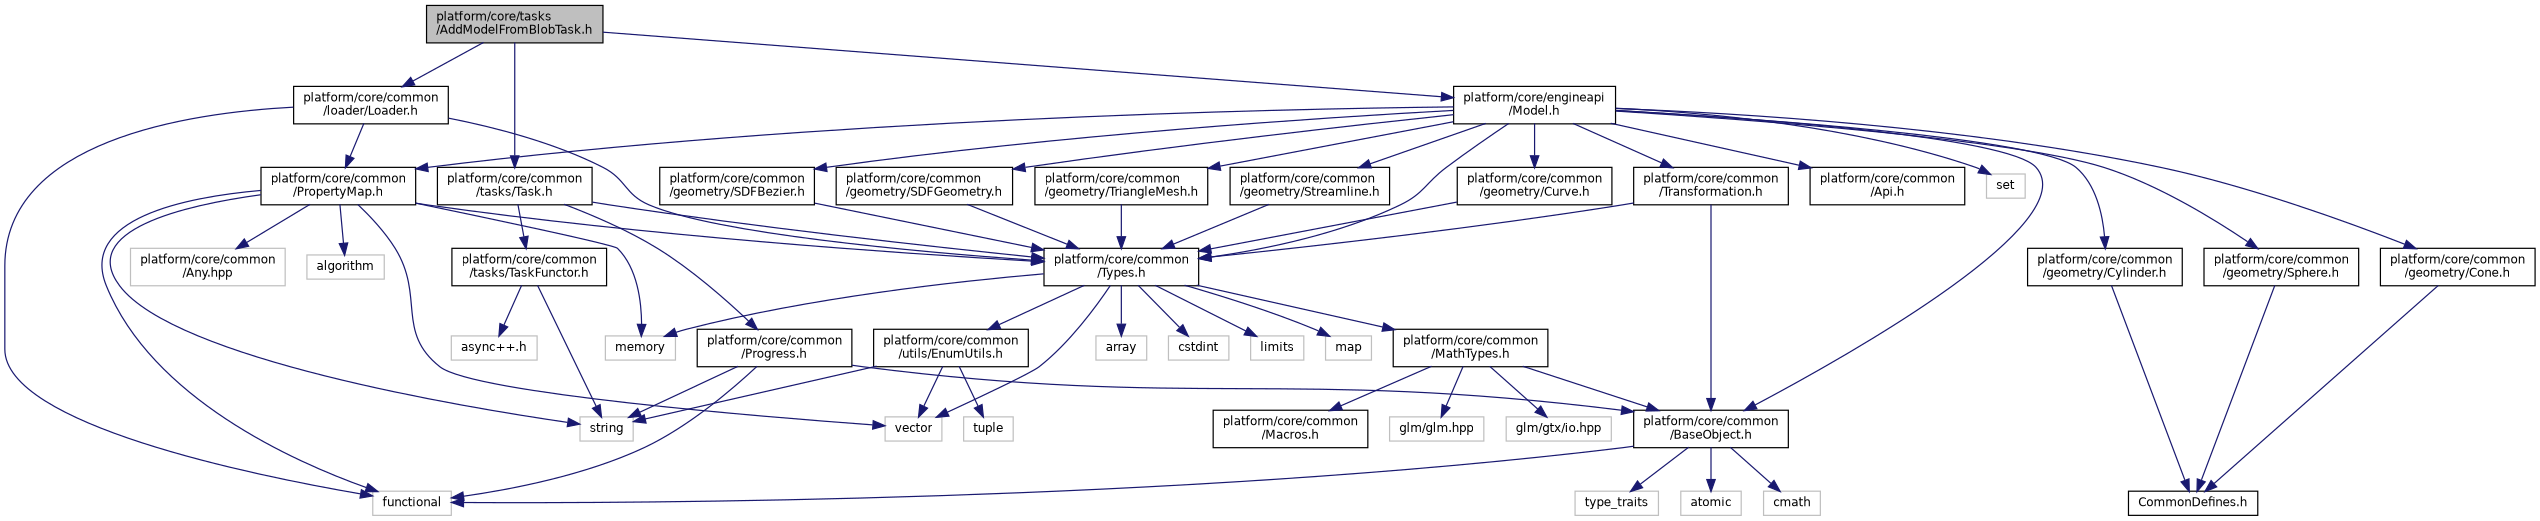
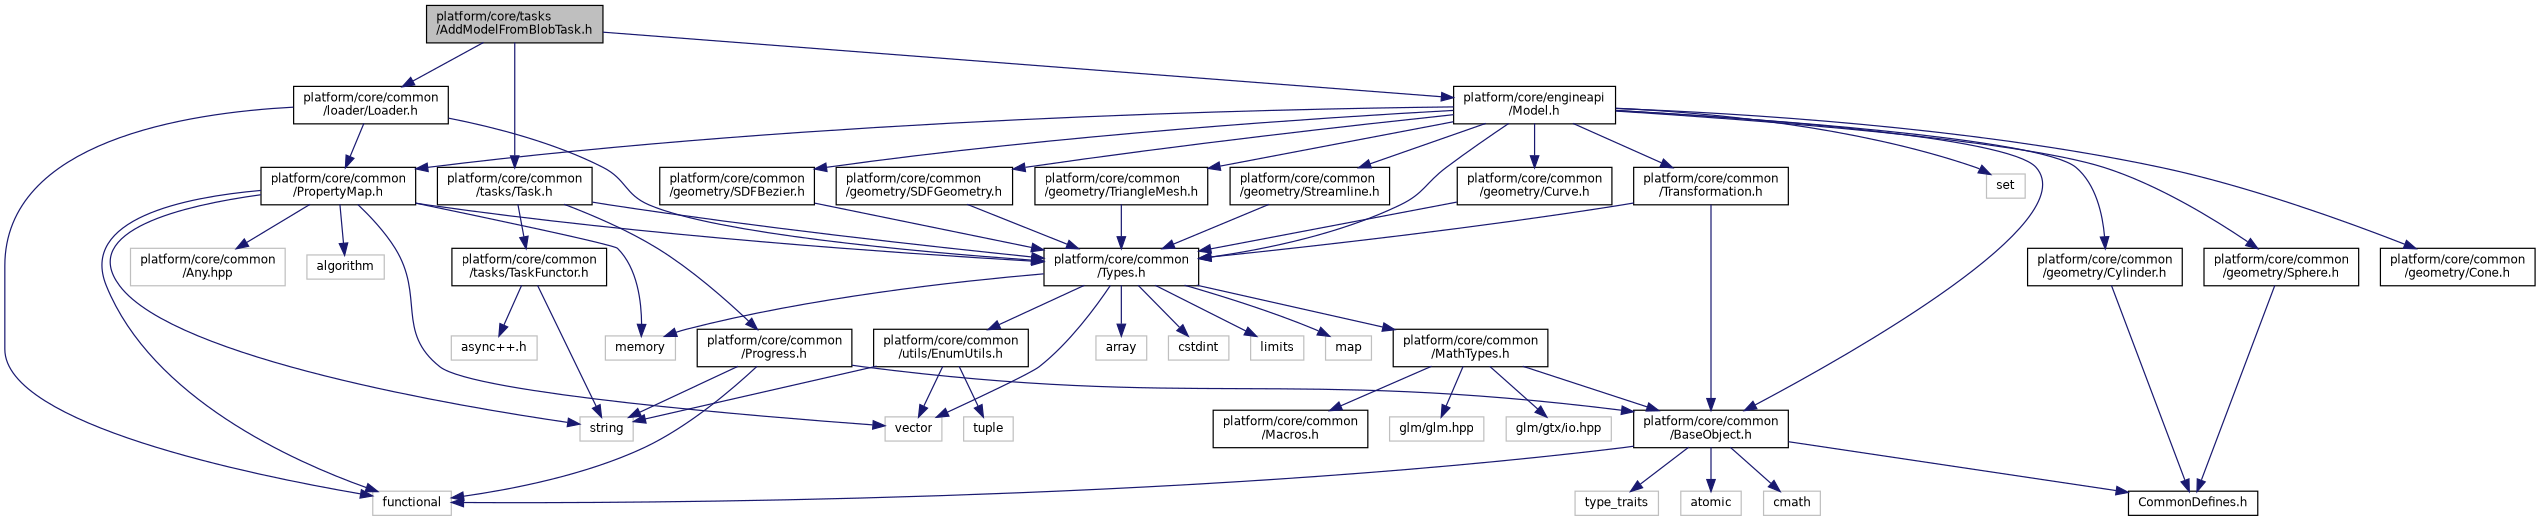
  digraph {
    node [color=black fillcolor=white fontname=Helvetica fontsize=10 shape=record style=filled]
    edge [color=midnightblue fontname=Helvetica fontsize=10 labelfontname=Helvetica labelfontsize=10 style=solid]
    n1 [fillcolor=grey75 fontcolor=black height=0.2 label="platform/core/tasks\l/AddModelFromBlobTask.h" width=0.4]
    n2 [height=0.2 label="platform/core/common\l/loader/Loader.h" width=0.4]
    n3 [height=0.2 label="platform/core/common\l/tasks/Task.h" width=0.4]
    n4 [height=0.2 label="platform/core/engineapi\l/Model.h" width=0.4]
    n5 [height=0.2 label="platform/core/common\l/PropertyMap.h" width=0.4]
    n6 [height=0.2 label="platform/core/common\l/Types.h" width=0.4]
    n7 [color=grey75 height=0.2 label=functional width=0.4]
    n8 [height=0.2 label="platform/core/common\l/Progress.h" width=0.4]
    n9 [height=0.2 label="platform/core/common\l/tasks/TaskFunctor.h" width=0.4]
    n10 [height=0.2 label="platform/core/common\l/BaseObject.h" width=0.4]
-   n11 [height=0.2 label="platform/core/common\l/Api.h" width=0.4]
    n12 [height=0.2 label="platform/core/common\l/Transformation.h" width=0.4]
    n13 [height=0.2 label="platform/core/common\l/geometry/Cone.h" width=0.4]
    n14 [height=0.2 label="platform/core/common\l/geometry/Curve.h" width=0.4]
    n15 [height=0.2 label="platform/core/common\l/geometry/Cylinder.h" width=0.4]
    n16 [height=0.2 label="platform/core/common\l/geometry/SDFBezier.h" width=0.4]
    n17 [height=0.2 label="platform/core/common\l/geometry/SDFGeometry.h" width=0.4]
    n18 [height=0.2 label="platform/core/common\l/geometry/Sphere.h" width=0.4]
    n19 [height=0.2 label="platform/core/common\l/geometry/Streamline.h" width=0.4]
    n20 [height=0.2 label="platform/core/common\l/geometry/TriangleMesh.h" width=0.4]
    n21 [color=grey75 height=0.2 label=set width=0.4]
    n22 [color=grey75 height=0.2 label=vector width=0.4]
    n23 [color=grey75 height=0.2 label=string width=0.4]
    n24 [color=grey75 height=0.2 label=memory width=0.4]
    n25 [color=grey75 height=0.2 label="platform/core/common\l/Any.hpp" width=0.4]
    n26 [color=grey75 height=0.2 label=algorithm width=0.4]
    n27 [height=0.2 label="platform/core/common\l/MathTypes.h" width=0.4]
    n28 [height=0.2 label="platform/core/common\l/utils/EnumUtils.h" width=0.4]
    n29 [color=grey75 height=0.2 label=array width=0.4]
    n30 [color=grey75 height=0.2 label=cstdint width=0.4]
    n31 [color=grey75 height=0.2 label=limits width=0.4]
    n32 [color=grey75 height=0.2 label=map width=0.4]
    n33 [color=grey75 height=0.2 label="glm/glm.hpp" width=0.4]
    n34 [color=grey75 height=0.2 label="glm/gtx/io.hpp" width=0.4]
    n35 [height=0.2 label="platform/core/common\l/Macros.h" width=0.4]
    n36 [color=grey75 height=0.2 label=tuple width=0.4]
    n37 [color=grey75 height=0.2 label=atomic width=0.4]
    n38 [color=grey75 height=0.2 label=cmath width=0.4]
    n39 [color=grey75 height=0.2 label=type_traits width=0.4]
    n40 [color=grey75 height=0.2 label="async++.h" width=0.4]
    n41 [height=0.2 label="CommonDefines.h" width=0.4]
    n1 -> n2
    n1 -> n3
    n1 -> n4
    n2 -> n5
    n2 -> n6
    n2 -> n7
    n3 -> n6
    n3 -> n8
    n3 -> n9
    n4 -> n5
    n4 -> n6
    n4 -> n10
-   n4 -> n11
    n4 -> n12
    n4 -> n13
    n4 -> n14
    n4 -> n15
    n4 -> n16
    n4 -> n17
    n4 -> n18
    n4 -> n19
    n4 -> n20
    n4 -> n21
    n5 -> n6
    n5 -> n7
    n5 -> n22
    n5 -> n23
    n5 -> n24
    n5 -> n25
    n5 -> n26
    n6 -> n22
    n6 -> n24
    n6 -> n27
    n6 -> n28
    n6 -> n29
    n6 -> n30
    n6 -> n31
    n6 -> n32
    n8 -> n7
    n8 -> n10
    n8 -> n23
    n9 -> n23
    n9 -> n40
    n10 -> n7
    n10 -> n37
    n10 -> n38
    n10 -> n39
    n12 -> n6
    n12 -> n10
-   n13 -> n41
+   n10 -> n41
    n14 -> n6
    n15 -> n41
    n16 -> n6
    n17 -> n6
    n18 -> n41
    n19 -> n6
    n20 -> n6
    n27 -> n10
    n27 -> n33
    n27 -> n34
    n27 -> n35
    n28 -> n22
    n28 -> n23
    n28 -> n36
  }
